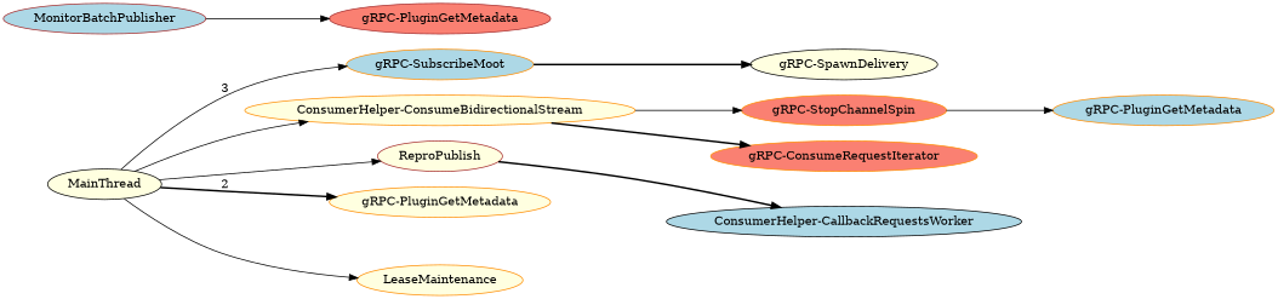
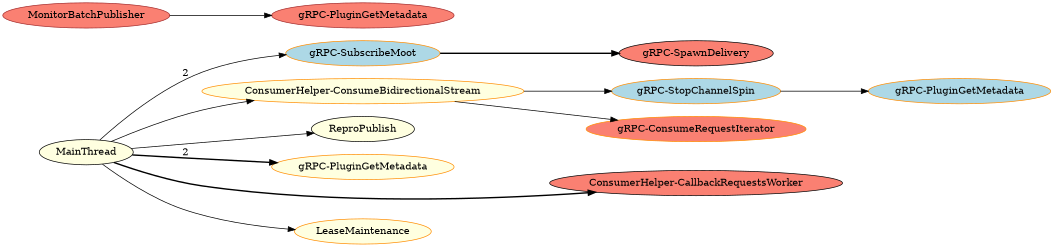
  digraph {
    rankdir=LR
    node [color=darkorange fillcolor=lightyellow style=filled]
    edge [style=solid]
    n1 [fillcolor=lightblue label="gRPC-SubscribeMoot"]
-   n2 [color=black label="gRPC-SpawnDelivery"]
-   n3 [fillcolor=salmon label="gRPC-StopChannelSpin"]
+   n2 [color=black fillcolor=salmon label="gRPC-SpawnDelivery"]
+   n3 [fillcolor=lightblue label="gRPC-StopChannelSpin"]
    n4 [fillcolor=lightblue label="gRPC-PluginGetMetadata"]
    n5 [label="ConsumerHelper-ConsumeBidirectionalStream"]
    n6 [fillcolor=salmon label="gRPC-ConsumeRequestIterator"]
-   n7 [color=brown fillcolor=lightblue label=MonitorBatchPublisher]
+   n7 [color=brown fillcolor=salmon label=MonitorBatchPublisher]
    n8 [color=brown fillcolor=salmon label="gRPC-PluginGetMetadata"]
-   n9 [color=brown label=ReproPublish]
+   n9 [color=black label=ReproPublish]
    MainThread [color=black]
    n11 [label="gRPC-PluginGetMetadata"]
-   n12 [color=black fillcolor=lightblue label="ConsumerHelper-CallbackRequestsWorker"]
+   n12 [color=black fillcolor=salmon label="ConsumerHelper-CallbackRequestsWorker"]
    n13 [label=LeaseMaintenance]
    n1 -> n2 [style=bold]
    n3 -> n4
    n5 -> n3
-   n5 -> n6 [style=bold]
+   n5 -> n6
    n7 -> n8
-   MainThread -> n1 [label=3]
+   MainThread -> n1 [label=2]
    MainThread -> n5
    MainThread -> n9
    MainThread -> n11 [label=2 style=bold]
-   n9 -> n12 [style=bold]
+   MainThread -> n12 [style=bold]
    MainThread -> n13
  }
